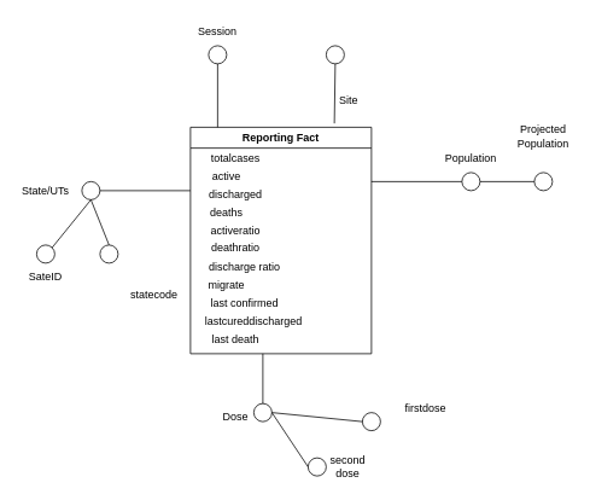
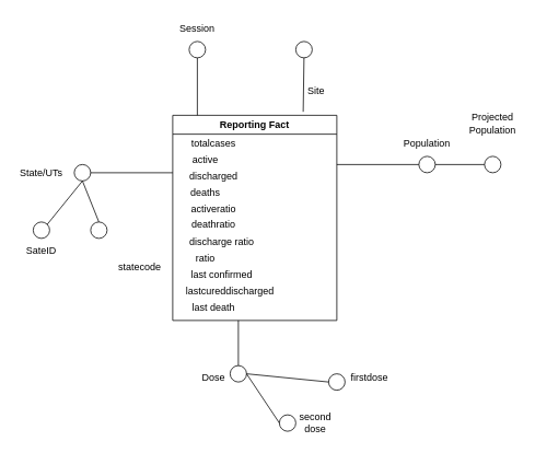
  <mxCell id="0" />
  <mxCell id="1" parent="0" />
  <mxCell id="2" value="Reporting Fact" style="swimlane;" parent="1" vertex="1"><mxGeometry x="210" y="140" width="200" height="250" as="geometry" /></mxCell>
  <mxCell id="3" value="totalcases" style="text;html=1;strokeColor=none;fillColor=none;align=center;verticalAlign=middle;whiteSpace=wrap;rounded=0;" vertex="1" parent="2"><mxGeometry x="20" y="20" width="60" height="30" as="geometry" /></mxCell>
  <mxCell id="4" value="active" style="text;html=1;strokeColor=none;fillColor=none;align=center;verticalAlign=middle;whiteSpace=wrap;rounded=0;" vertex="1" parent="2"><mxGeometry x="10" y="40" width="60" height="30" as="geometry" /></mxCell>
  <mxCell id="5" value="discharged" style="text;html=1;strokeColor=none;fillColor=none;align=center;verticalAlign=middle;whiteSpace=wrap;rounded=0;" vertex="1" parent="2"><mxGeometry x="20" y="60" width="60" height="30" as="geometry" /></mxCell>
  <mxCell id="6" value="deaths" style="text;html=1;strokeColor=none;fillColor=none;align=center;verticalAlign=middle;whiteSpace=wrap;rounded=0;" vertex="1" parent="2"><mxGeometry x="10" y="80" width="60" height="30" as="geometry" /></mxCell>
  <mxCell id="7" value="activeratio" style="text;html=1;strokeColor=none;fillColor=none;align=center;verticalAlign=middle;whiteSpace=wrap;rounded=0;" vertex="1" parent="2"><mxGeometry x="10" y="100" width="80" height="30" as="geometry" /></mxCell>
  <mxCell id="8" value="deathratio" style="text;html=1;strokeColor=none;fillColor=none;align=center;verticalAlign=middle;whiteSpace=wrap;rounded=0;" vertex="1" parent="2"><mxGeometry x="20" y="120" width="60" height="25" as="geometry" /></mxCell>
  <mxCell id="9" value="discharge ratio" style="text;html=1;strokeColor=none;fillColor=none;align=center;verticalAlign=middle;whiteSpace=wrap;rounded=0;" vertex="1" parent="2"><mxGeometry y="140" width="120" height="30" as="geometry" /></mxCell>
- <mxCell id="10" value="migrate" style="text;html=1;strokeColor=none;fillColor=none;align=center;verticalAlign=middle;whiteSpace=wrap;rounded=0;" vertex="1" parent="2"><mxGeometry x="10" y="160" width="60" height="30" as="geometry" /></mxCell>
+ <mxCell id="10" value="ratio" style="text;html=1;strokeColor=none;fillColor=none;align=center;verticalAlign=middle;whiteSpace=wrap;rounded=0;" vertex="1" parent="2"><mxGeometry x="10" y="160" width="60" height="30" as="geometry" /></mxCell>
  <mxCell id="11" value="last confirmed" style="text;html=1;strokeColor=none;fillColor=none;align=center;verticalAlign=middle;whiteSpace=wrap;rounded=0;" vertex="1" parent="2"><mxGeometry x="15" y="180" width="90" height="30" as="geometry" /></mxCell>
  <mxCell id="12" value="lastcureddischarged" style="text;html=1;strokeColor=none;fillColor=none;align=center;verticalAlign=middle;whiteSpace=wrap;rounded=0;" vertex="1" parent="2"><mxGeometry x="40" y="200" width="60" height="30" as="geometry" /></mxCell>
  <mxCell id="13" value="last death" style="text;html=1;strokeColor=none;fillColor=none;align=center;verticalAlign=middle;whiteSpace=wrap;rounded=0;" vertex="1" parent="2"><mxGeometry x="20" y="220" width="60" height="30" as="geometry" /></mxCell>
  <mxCell id="14" value="" style="verticalLabelPosition=bottom;verticalAlign=top;html=1;shape=mxgraph.flowchart.on-page_reference;" parent="1" vertex="1"><mxGeometry x="510" y="190" width="20" height="20" as="geometry" /></mxCell>
  <mxCell id="15" value="" style="verticalLabelPosition=bottom;verticalAlign=top;html=1;shape=mxgraph.flowchart.on-page_reference;" parent="1" vertex="1"><mxGeometry x="360" y="50" width="20" height="20" as="geometry" /></mxCell>
  <mxCell id="16" value="" style="verticalLabelPosition=bottom;verticalAlign=top;html=1;shape=mxgraph.flowchart.on-page_reference;" vertex="1" parent="1"><mxGeometry x="230" y="50" width="20" height="20" as="geometry" /></mxCell>
  <mxCell id="17" value="" style="verticalLabelPosition=bottom;verticalAlign=top;html=1;shape=mxgraph.flowchart.on-page_reference;" vertex="1" parent="1"><mxGeometry x="280" y="445" width="20" height="20" as="geometry" /></mxCell>
  <mxCell id="18" value="" style="verticalLabelPosition=bottom;verticalAlign=top;html=1;shape=mxgraph.flowchart.on-page_reference;" vertex="1" parent="1"><mxGeometry x="90" y="200" width="20" height="20" as="geometry" /></mxCell>
  <mxCell id="19" value="Session" style="text;html=1;strokeColor=none;fillColor=none;align=center;verticalAlign=middle;whiteSpace=wrap;rounded=0;" vertex="1" parent="1"><mxGeometry x="210" y="20" width="60" height="30" as="geometry" /></mxCell>
  <mxCell id="20" value="Site" style="text;html=1;strokeColor=none;fillColor=none;align=center;verticalAlign=middle;whiteSpace=wrap;rounded=0;" vertex="1" parent="1"><mxGeometry x="355" y="95" width="60" height="30" as="geometry" /></mxCell>
  <mxCell id="21" value="State/UTs" style="text;html=1;strokeColor=none;fillColor=none;align=center;verticalAlign=middle;whiteSpace=wrap;rounded=0;" vertex="1" parent="1"><mxGeometry x="20" y="195" width="60" height="30" as="geometry" /></mxCell>
  <mxCell id="22" value="Population" style="text;html=1;strokeColor=none;fillColor=none;align=center;verticalAlign=middle;whiteSpace=wrap;rounded=0;" vertex="1" parent="1"><mxGeometry x="490" y="160" width="60" height="30" as="geometry" /></mxCell>
  <mxCell id="23" value="Dose" style="text;html=1;strokeColor=none;fillColor=none;align=center;verticalAlign=middle;whiteSpace=wrap;rounded=0;" vertex="1" parent="1"><mxGeometry x="230" y="445" width="60" height="30" as="geometry" /></mxCell>
  <mxCell id="24" value="" style="endArrow=none;html=1;rounded=0;entryX=0.5;entryY=1;entryDx=0;entryDy=0;entryPerimeter=0;exitX=0.15;exitY=0;exitDx=0;exitDy=0;exitPerimeter=0;" edge="1" parent="1" source="2" target="16"><mxGeometry width="50" height="50" relative="1" as="geometry"><mxPoint x="240" y="120" as="sourcePoint" /><mxPoint x="310" y="80" as="targetPoint" /></mxGeometry></mxCell>
  <mxCell id="25" value="" style="endArrow=none;html=1;rounded=0;exitX=1;exitY=0.5;exitDx=0;exitDy=0;exitPerimeter=0;" edge="1" parent="1" source="18"><mxGeometry width="50" height="50" relative="1" as="geometry"><mxPoint x="160" y="240" as="sourcePoint" /><mxPoint x="210" y="210" as="targetPoint" /></mxGeometry></mxCell>
  <mxCell id="26" value="" style="endArrow=none;html=1;rounded=0;" edge="1" parent="1"><mxGeometry width="50" height="50" relative="1" as="geometry"><mxPoint x="410" y="200" as="sourcePoint" /><mxPoint x="510" y="200" as="targetPoint" /></mxGeometry></mxCell>
  <mxCell id="27" value="" style="endArrow=none;html=1;rounded=0;exitX=0.5;exitY=1;exitDx=0;exitDy=0;exitPerimeter=0;entryX=0.795;entryY=-0.017;entryDx=0;entryDy=0;entryPerimeter=0;" edge="1" parent="1" source="15" target="2"><mxGeometry width="50" height="50" relative="1" as="geometry"><mxPoint x="350" y="310" as="sourcePoint" /><mxPoint x="370" y="120" as="targetPoint" /></mxGeometry></mxCell>
  <mxCell id="28" value="" style="verticalLabelPosition=bottom;verticalAlign=top;html=1;shape=mxgraph.flowchart.on-page_reference;" vertex="1" parent="1"><mxGeometry x="40" y="270" width="20" height="20" as="geometry" /></mxCell>
  <mxCell id="29" value="" style="verticalLabelPosition=bottom;verticalAlign=top;html=1;shape=mxgraph.flowchart.on-page_reference;" vertex="1" parent="1"><mxGeometry x="110" y="270" width="20" height="20" as="geometry" /></mxCell>
  <mxCell id="30" value="" style="verticalLabelPosition=bottom;verticalAlign=top;html=1;shape=mxgraph.flowchart.on-page_reference;" vertex="1" parent="1"><mxGeometry x="400" y="455" width="20" height="20" as="geometry" /></mxCell>
  <mxCell id="31" value="" style="verticalLabelPosition=bottom;verticalAlign=top;html=1;shape=mxgraph.flowchart.on-page_reference;" vertex="1" parent="1"><mxGeometry x="340" y="505" width="20" height="20" as="geometry" /></mxCell>
  <mxCell id="32" value="" style="endArrow=none;html=1;rounded=0;entryX=0;entryY=0.5;entryDx=0;entryDy=0;entryPerimeter=0;exitX=1;exitY=0.5;exitDx=0;exitDy=0;exitPerimeter=0;" edge="1" parent="1" source="17" target="30"><mxGeometry width="50" height="50" relative="1" as="geometry"><mxPoint x="320" y="430" as="sourcePoint" /><mxPoint x="400" y="320" as="targetPoint" /></mxGeometry></mxCell>
  <mxCell id="33" value="" style="endArrow=none;html=1;rounded=0;exitX=0.855;exitY=0.145;exitDx=0;exitDy=0;exitPerimeter=0;" edge="1" parent="1" source="28"><mxGeometry width="50" height="50" relative="1" as="geometry"><mxPoint x="350" y="370" as="sourcePoint" /><mxPoint x="100" y="220" as="targetPoint" /></mxGeometry></mxCell>
  <mxCell id="34" value="" style="endArrow=none;html=1;rounded=0;exitX=0.5;exitY=1;exitDx=0;exitDy=0;exitPerimeter=0;entryX=0.5;entryY=0;entryDx=0;entryDy=0;entryPerimeter=0;" edge="1" parent="1" source="18" target="29"><mxGeometry width="50" height="50" relative="1" as="geometry"><mxPoint x="350" y="370" as="sourcePoint" /><mxPoint x="400" y="320" as="targetPoint" /></mxGeometry></mxCell>
  <mxCell id="35" value="" style="verticalLabelPosition=bottom;verticalAlign=top;html=1;shape=mxgraph.flowchart.on-page_reference;" vertex="1" parent="1"><mxGeometry x="590" y="190" width="20" height="20" as="geometry" /></mxCell>
  <mxCell id="36" value="Projected Population" style="text;html=1;strokeColor=none;fillColor=none;align=center;verticalAlign=middle;whiteSpace=wrap;rounded=0;" vertex="1" parent="1"><mxGeometry x="570" y="135" width="60" height="30" as="geometry" /></mxCell>
  <mxCell id="37" value="" style="endArrow=none;html=1;rounded=0;entryX=0;entryY=0.5;entryDx=0;entryDy=0;entryPerimeter=0;exitX=1;exitY=0.5;exitDx=0;exitDy=0;exitPerimeter=0;" edge="1" parent="1" source="14" target="35"><mxGeometry width="50" height="50" relative="1" as="geometry"><mxPoint x="350" y="340" as="sourcePoint" /><mxPoint x="400" y="290" as="targetPoint" /></mxGeometry></mxCell>
  <mxCell id="38" value="SateID&lt;span style=&quot;color: rgba(0 , 0 , 0 , 0) ; font-family: monospace ; font-size: 0px&quot;&gt;%3CmxGraphModel%3E%3Croot%3E%3CmxCell%20id%3D%220%22%2F%3E%3CmxCell%20id%3D%221%22%20parent%3D%220%22%2F%3E%3CmxCell%20id%3D%222%22%20value%3D%22Population%22%20style%3D%22text%3Bhtml%3D1%3BstrokeColor%3Dnone%3BfillColor%3Dnone%3Balign%3Dcenter%3BverticalAlign%3Dmiddle%3BwhiteSpace%3Dwrap%3Brounded%3D0%3B%22%20vertex%3D%221%22%20parent%3D%221%22%3E%3CmxGeometry%20x%3D%22520%22%20y%3D%22230%22%20width%3D%2260%22%20height%3D%2230%22%20as%3D%22geometry%22%2F%3E%3C%2FmxCell%3E%3C%2Froot%3E%3C%2FmxGraphModel%3E&lt;/span&gt;" style="text;html=1;strokeColor=none;fillColor=none;align=center;verticalAlign=middle;whiteSpace=wrap;rounded=0;" vertex="1" parent="1"><mxGeometry x="20" y="290" width="60" height="30" as="geometry" /></mxCell>
  <mxCell id="39" value="statecode" style="text;html=1;strokeColor=none;fillColor=none;align=center;verticalAlign=middle;whiteSpace=wrap;rounded=0;" vertex="1" parent="1"><mxGeometry x="140" y="310" width="60" height="30" as="geometry" /></mxCell>
- <mxCell id="40" value="firstdose" style="text;html=1;strokeColor=none;fillColor=none;align=center;verticalAlign=middle;whiteSpace=wrap;rounded=0;" vertex="1" parent="1"><mxGeometry x="440" y="435" width="60" height="30" as="geometry" /></mxCell>
+ <mxCell id="40" value="firstdose" style="text;html=1;strokeColor=none;fillColor=none;align=center;verticalAlign=middle;whiteSpace=wrap;rounded=0;" vertex="1" parent="1"><mxGeometry x="420" y="445" width="60" height="30" as="geometry" /></mxCell>
  <mxCell id="41" value="second dose" style="text;html=1;strokeColor=none;fillColor=none;align=center;verticalAlign=middle;whiteSpace=wrap;rounded=0;" vertex="1" parent="1"><mxGeometry x="354" y="500" width="60" height="30" as="geometry" /></mxCell>
  <mxCell id="42" value="" style="endArrow=none;html=1;rounded=0;entryX=1;entryY=1;entryDx=0;entryDy=0;exitX=0.5;exitY=0;exitDx=0;exitDy=0;exitPerimeter=0;" edge="1" parent="1" source="17" target="13"><mxGeometry width="50" height="50" relative="1" as="geometry"><mxPoint x="290" y="440" as="sourcePoint" /><mxPoint x="300" y="390" as="targetPoint" /></mxGeometry></mxCell>
  <mxCell id="43" value="" style="endArrow=none;html=1;rounded=0;exitX=0;exitY=0.5;exitDx=0;exitDy=0;exitPerimeter=0;entryX=1;entryY=0.5;entryDx=0;entryDy=0;entryPerimeter=0;" edge="1" parent="1" source="31" target="17"><mxGeometry width="50" height="50" relative="1" as="geometry"><mxPoint x="350" y="360" as="sourcePoint" /><mxPoint x="400" y="310" as="targetPoint" /></mxGeometry></mxCell>
